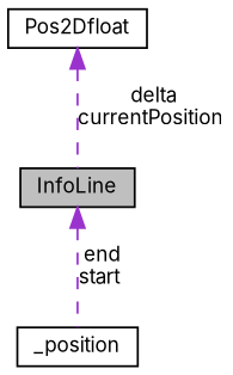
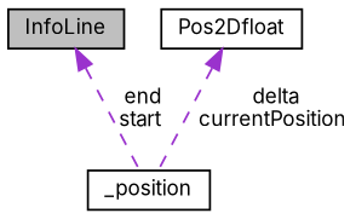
  digraph {
    fontname=Inter
    node [color=black fillcolor=white fontname=Inter fontsize=10 shape=record style=filled]
    edge [color=darkorchid3 dir=back fontname=Inter fontsize=10 labelfontname=Helvetica labelfontsize=10 style=dashed]
    n1 [fillcolor=grey75 fontcolor=black height=0.2 label=InfoLine width=0.4]
    n2 [height=0.2 label=_position width=0.4]
    n3 [height=0.2 label=Pos2Dfloat width=0.4]
    n1 -> n2 [label=" end\nstart"]
-   n3 -> n1 [label=" delta\ncurrentPosition"]
+   n3 -> n2 [label=" delta\ncurrentPosition"]
  }
